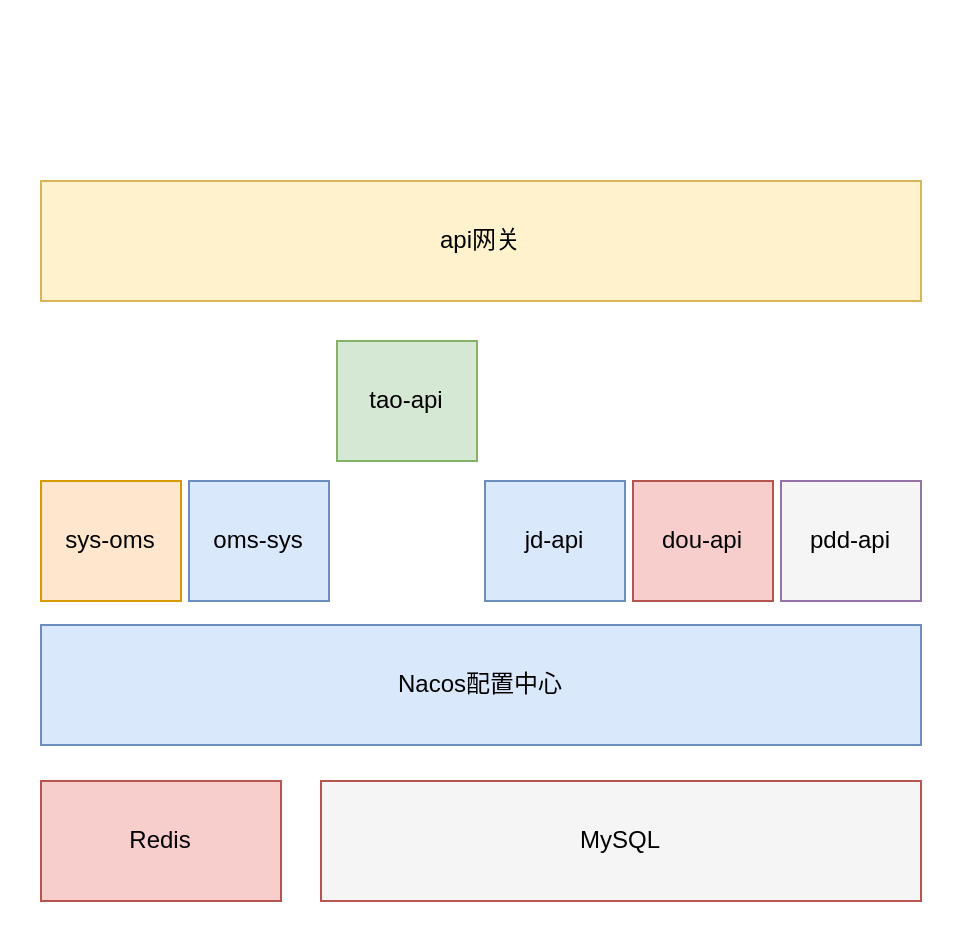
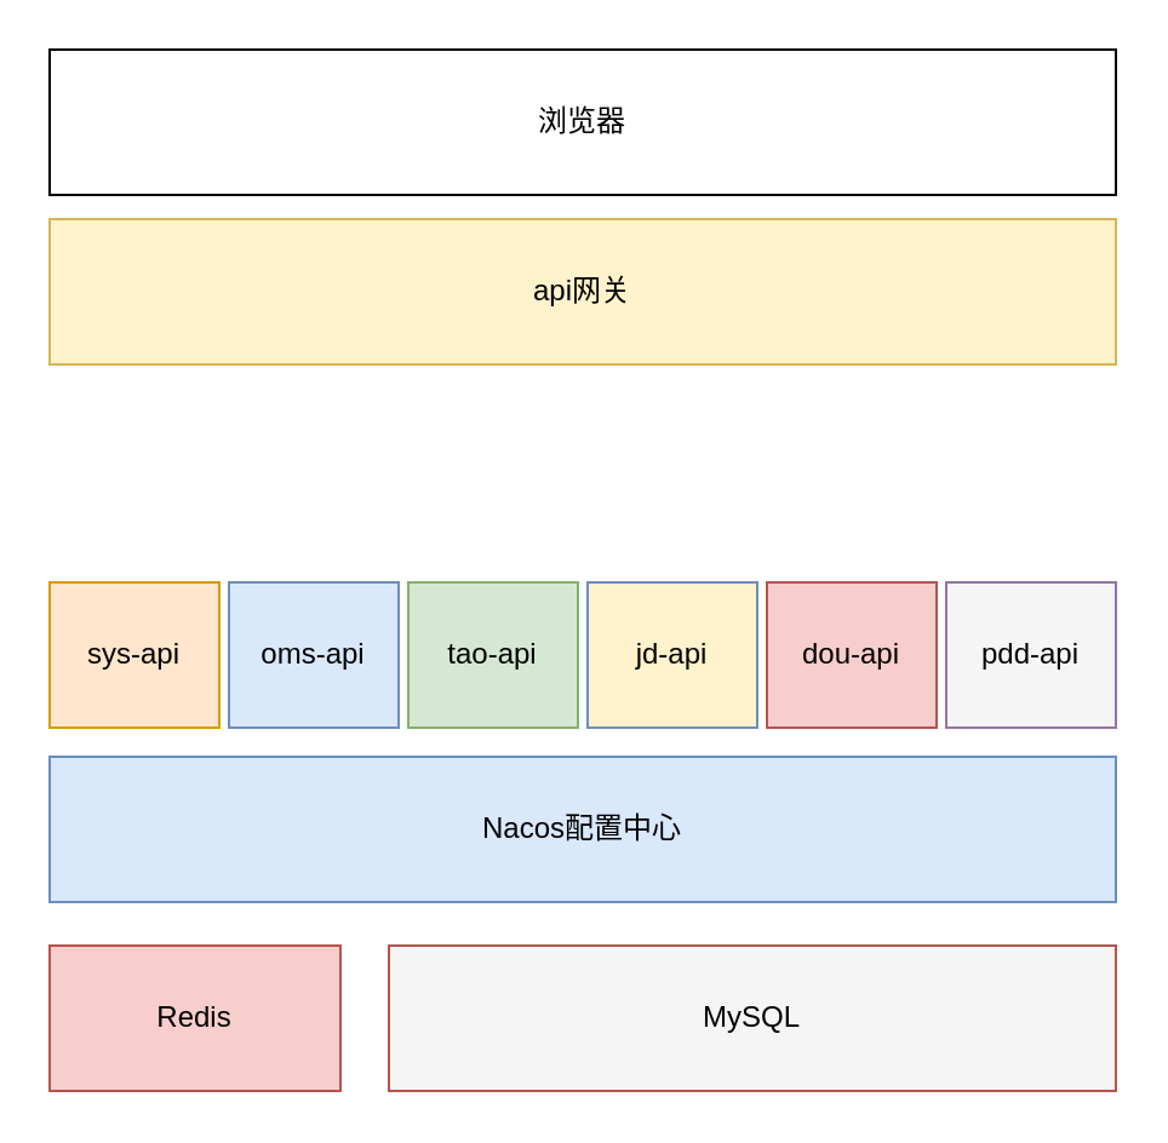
  <mxCell id="0" />
  <mxCell id="1" parent="0" />
+ <mxCell id="2" value="浏览器" style="rounded=0;whiteSpace=wrap;html=1;" parent="1" vertex="1"><mxGeometry x="20" y="20" width="440" height="60" as="geometry" /></mxCell>
  <mxCell id="3" value="api网关" style="rounded=0;whiteSpace=wrap;html=1;fillColor=#fff2cc;strokeColor=#d6b656;" parent="1" vertex="1"><mxGeometry x="20" y="90" width="440" height="60" as="geometry" /></mxCell>
- <mxCell id="4" value="sys-oms" style="rounded=0;whiteSpace=wrap;html=1;fillColor=#ffe6cc;strokeColor=#d79b00;" parent="1" vertex="1"><mxGeometry x="20" y="240" width="70" height="60" as="geometry" /></mxCell>
- <mxCell id="5" value="tao-api" style="rounded=0;whiteSpace=wrap;html=1;fillColor=#d5e8d4;strokeColor=#82b366;" parent="1" vertex="1"><mxGeometry x="168" y="170" width="70" height="60" as="geometry" /></mxCell>
- <mxCell id="6" value="jd-api" style="rounded=0;whiteSpace=wrap;html=1;fillColor=#dae8fc;strokeColor=#6c8ebf;" parent="1" vertex="1"><mxGeometry x="242" y="240" width="70" height="60" as="geometry" /></mxCell>
+ <mxCell id="4" value="sys-api" style="rounded=0;whiteSpace=wrap;html=1;fillColor=#ffe6cc;strokeColor=#d79b00;" parent="1" vertex="1"><mxGeometry x="20" y="240" width="70" height="60" as="geometry" /></mxCell>
+ <mxCell id="5" value="tao-api" style="rounded=0;whiteSpace=wrap;html=1;fillColor=#d5e8d4;strokeColor=#82b366;" parent="1" vertex="1"><mxGeometry x="168" y="240" width="70" height="60" as="geometry" /></mxCell>
+ <mxCell id="6" value="jd-api" style="rounded=0;whiteSpace=wrap;html=1;fillColor=#fff2cc;strokeColor=#6c8ebf;" parent="1" vertex="1"><mxGeometry x="242" y="240" width="70" height="60" as="geometry" /></mxCell>
  <mxCell id="7" value="dou-api" style="rounded=0;whiteSpace=wrap;html=1;fillColor=#f8cecc;strokeColor=#b85450;" parent="1" vertex="1"><mxGeometry x="316" y="240" width="70" height="60" as="geometry" /></mxCell>
  <mxCell id="8" value="pdd-api" style="rounded=0;whiteSpace=wrap;html=1;fillColor=#f5f5f5;strokeColor=#9673a6;" parent="1" vertex="1"><mxGeometry x="390" y="240" width="70" height="60" as="geometry" /></mxCell>
  <mxCell id="9" value="Redis" style="rounded=0;whiteSpace=wrap;html=1;fillColor=#f8cecc;strokeColor=#b85450;" parent="1" vertex="1"><mxGeometry x="20" y="390" width="120" height="60" as="geometry" /></mxCell>
  <mxCell id="10" value="MySQL" style="rounded=0;whiteSpace=wrap;html=1;fillColor=#f5f5f5;strokeColor=#b85450;" parent="1" vertex="1"><mxGeometry x="160" y="390" width="300" height="60" as="geometry" /></mxCell>
  <mxCell id="11" value="Nacos配置中心" style="rounded=0;whiteSpace=wrap;html=1;fillColor=#dae8fc;strokeColor=#6c8ebf;" parent="1" vertex="1"><mxGeometry x="20" y="312" width="440" height="60" as="geometry" /></mxCell>
- <mxCell id="12" value="oms-sys" style="rounded=0;whiteSpace=wrap;html=1;fillColor=#dae8fc;strokeColor=#6c8ebf;" vertex="1" parent="1"><mxGeometry x="94" y="240" width="70" height="60" as="geometry" /></mxCell>
+ <mxCell id="12" value="oms-api" style="rounded=0;whiteSpace=wrap;html=1;fillColor=#dae8fc;strokeColor=#6c8ebf;" vertex="1" parent="1"><mxGeometry x="94" y="240" width="70" height="60" as="geometry" /></mxCell>
